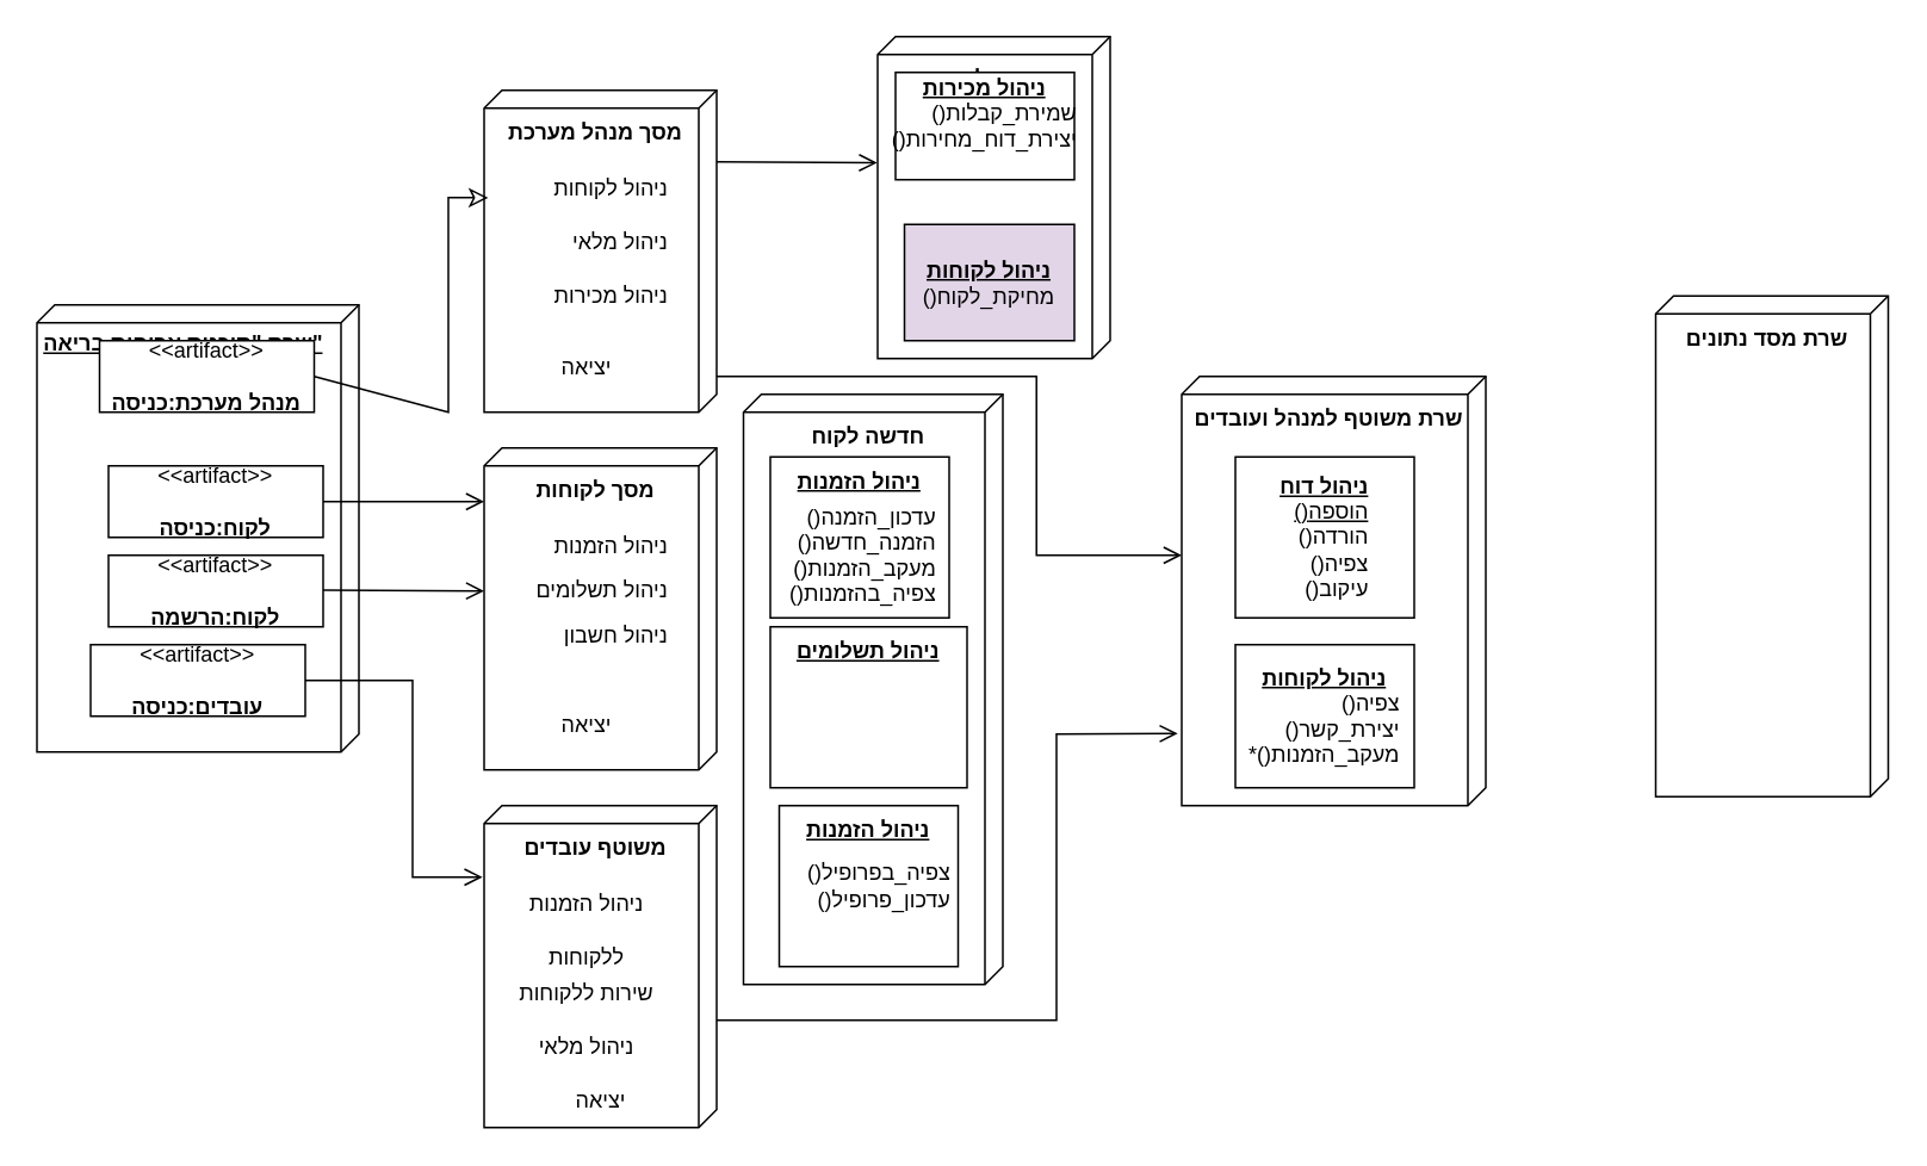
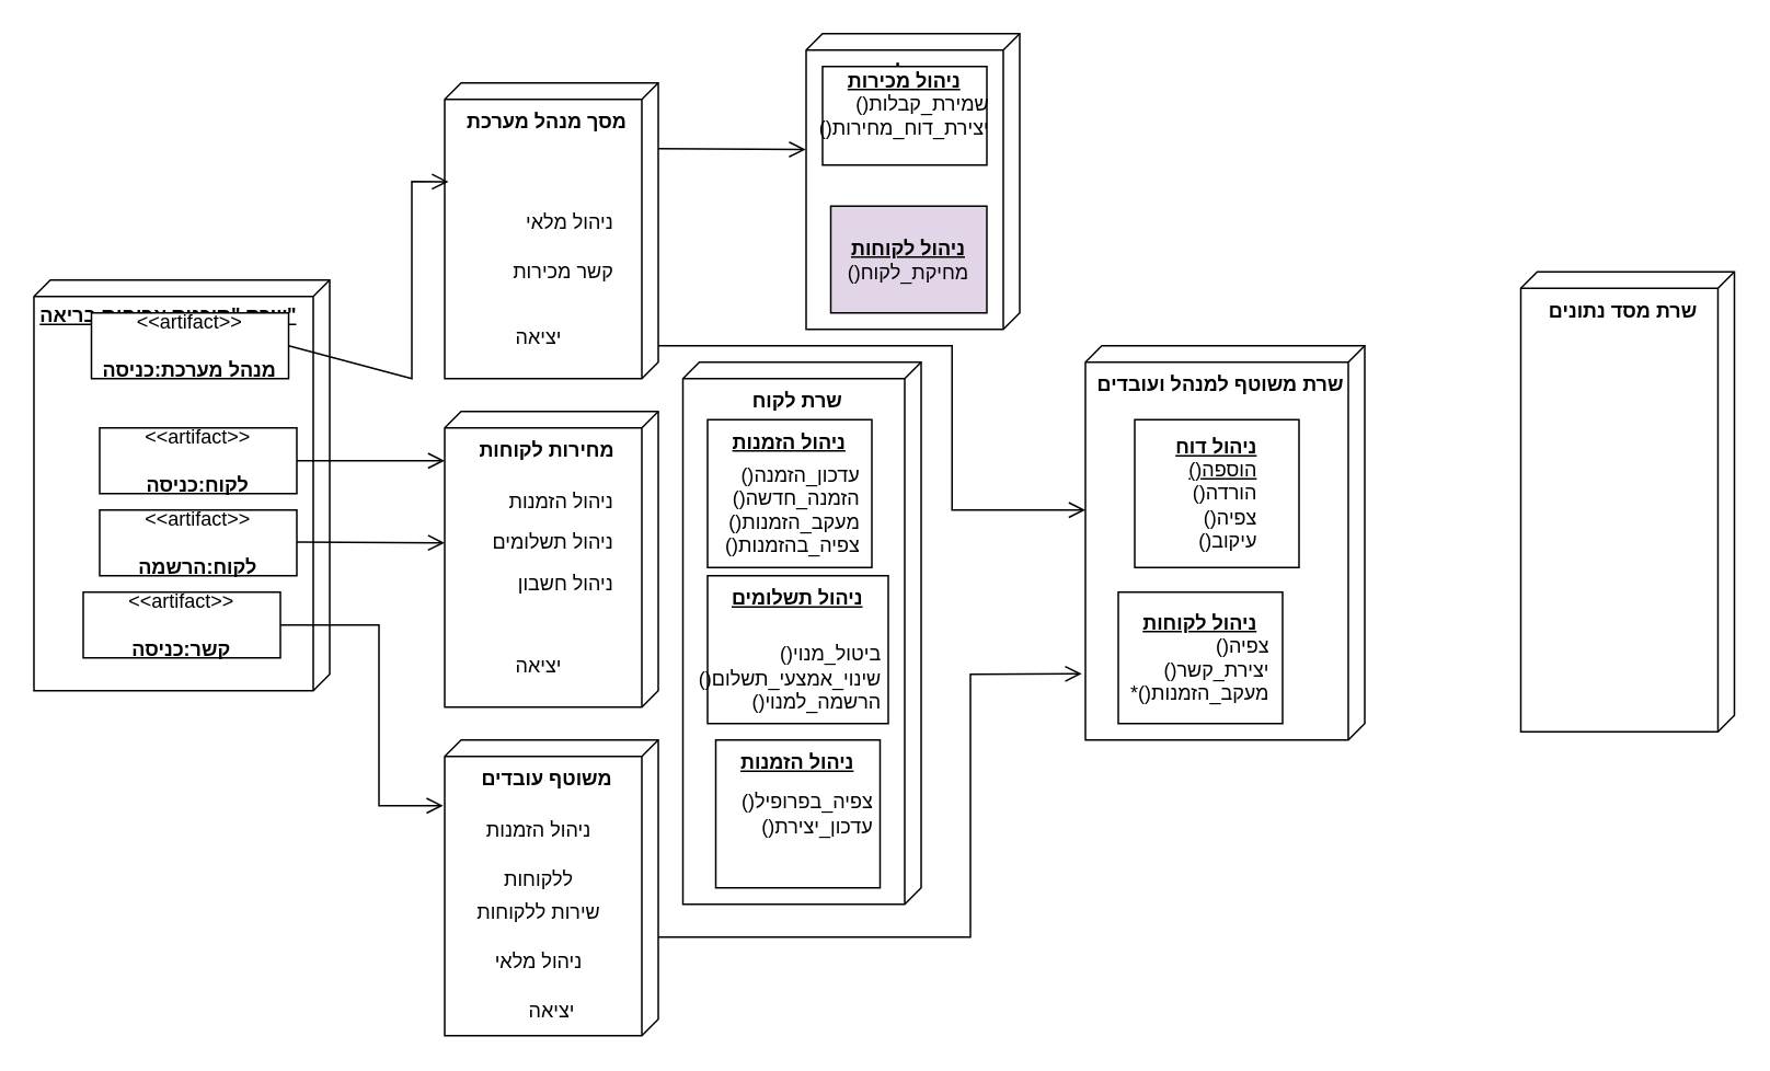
  <mxCell id="0" />
  <mxCell id="1" parent="0" />
  <mxCell id="2" value="&lt;b&gt;שרת &quot;תוכנית ארוחות בריאה&quot;&lt;/b&gt;" style="verticalAlign=top;align=left;spacingTop=8;spacingLeft=2;spacingRight=12;shape=cube;size=10;direction=south;fontStyle=4;html=1;whiteSpace=wrap;" parent="1" vertex="1"><mxGeometry x="20" y="170" width="180" height="250" as="geometry" /></mxCell>
  <mxCell id="3" value="&amp;lt;&amp;lt;artifact&amp;gt;&amp;gt;&lt;br&gt;&lt;br&gt;&lt;b&gt;מנהל מערכת:כניסה&lt;/b&gt;" style="html=1;align=center;verticalAlign=middle;dashed=0;whiteSpace=wrap;" parent="1" vertex="1"><mxGeometry x="55" y="190" width="120" height="40" as="geometry" /></mxCell>
  <mxCell id="4" value="&amp;lt;&amp;lt;artifact&amp;gt;&amp;gt;&lt;div&gt;&lt;b&gt;&lt;br&gt;&lt;/b&gt;&lt;/div&gt;&lt;div&gt;&lt;b&gt;לקוח:כניסה&lt;/b&gt;&lt;span style=&quot;color: rgba(0, 0, 0, 0); font-family: monospace; font-size: 0px; text-wrap-mode: nowrap; background-color: transparent;&quot;&gt;%3CmxGraphModel%3E%3Croot%3E%3CmxCell%20id%3D%220%22%2F%3E%3CmxCell%20id%3D%221%22%20parent%3D%220%22%2F%3E%3CmxCell%20id%3D%222%22%20value%3D%22%26amp%3Blt%3B%26amp%3Blt%3Bartifact%26amp%3Bgt%3B%26amp%3Bgt%3B%26lt%3Bbr%26gt%3B%26lt%3Bbr%26gt%3B%26lt%3Bb%26gt%3B%D7%9E%D7%A0%D7%94%D7%9C%20%D7%9E%D7%A2%D7%A8%D7%9B%D7%AA%3A%D7%9B%D7%A0%D7%99%D7%A1%D7%94%26lt%3B%2Fb%26gt%3B%22%20style%3D%22html%3D1%3Balign%3Dcenter%3BverticalAlign%3Dmiddle%3Bdashed%3D0%3BwhiteSpace%3Dwrap%3B%22%20vertex%3D%221%22%20parent%3D%221%22%3E%3CmxGeometry%20x%3D%2240%22%20y%3D%22200%22%20width%3D%22120%22%20height%3D%2240%22%20as%3D%22geometry%22%2F%3E%3C%2FmxCell%3E%3C%2Froot%3E%3C%2FmxGraphModel%3E&lt;/span&gt;&lt;/div&gt;" style="html=1;align=center;verticalAlign=middle;dashed=0;whiteSpace=wrap;" parent="1" vertex="1"><mxGeometry x="60" y="260" width="120" height="40" as="geometry" /></mxCell>
  <mxCell id="5" value="&amp;lt;&amp;lt;artifact&amp;gt;&amp;gt;&lt;br&gt;&lt;br&gt;&lt;b&gt;לקוח:הרשמה&lt;/b&gt;" style="html=1;align=center;verticalAlign=middle;dashed=0;whiteSpace=wrap;" parent="1" vertex="1"><mxGeometry x="60" y="310" width="120" height="40" as="geometry" /></mxCell>
- <mxCell id="6" value="&amp;lt;&amp;lt;artifact&amp;gt;&amp;gt;&lt;br&gt;&lt;br&gt;&lt;b&gt;עובדים:כניסה&lt;/b&gt;" style="html=1;align=center;verticalAlign=middle;dashed=0;whiteSpace=wrap;" parent="1" vertex="1"><mxGeometry x="50" y="360" width="120" height="40" as="geometry" /></mxCell>
+ <mxCell id="6" value="&amp;lt;&amp;lt;artifact&amp;gt;&amp;gt;&lt;br&gt;&lt;br&gt;&lt;b&gt;קשר:כניסה&lt;/b&gt;" style="html=1;align=center;verticalAlign=middle;dashed=0;whiteSpace=wrap;" parent="1" vertex="1"><mxGeometry x="50" y="360" width="120" height="40" as="geometry" /></mxCell>
  <mxCell id="7" value="&lt;b&gt;מסך מנהל מערכת&lt;/b&gt;" style="verticalAlign=top;align=center;shape=cube;size=10;direction=south;fontStyle=0;html=1;boundedLbl=1;spacingLeft=5;whiteSpace=wrap;" parent="1" vertex="1"><mxGeometry x="270" y="50" width="130" height="180" as="geometry" /></mxCell>
- <mxCell id="8" value="" style="endArrow=classic;startArrow=none;endFill=0;startFill=0;endSize=8;html=1;verticalAlign=bottom;labelBackgroundColor=none;strokeWidth=1;rounded=0;exitX=1;exitY=0.5;exitDx=0;exitDy=0;entryX=0.334;entryY=0.982;entryDx=0;entryDy=0;entryPerimeter=0;" parent="1" source="3" target="7" edge="1"><mxGeometry width="160" relative="1" as="geometry"><mxPoint x="240" y="220" as="sourcePoint" /><mxPoint x="250" y="70" as="targetPoint" /><Array as="points"><mxPoint x="250" y="230" /><mxPoint x="250" y="110" /></Array></mxGeometry></mxCell>
- <mxCell id="9" value="ניהול לקוחות" style="text;align=right;verticalAlign=middle;dashed=0;whiteSpace=wrap;" parent="1" vertex="1"><mxGeometry x="280" y="90" width="95" height="30" as="geometry" /></mxCell>
+ <mxCell id="8" value="" style="endArrow=open;startArrow=none;endFill=0;startFill=0;endSize=8;html=1;verticalAlign=bottom;labelBackgroundColor=none;strokeWidth=1;rounded=0;exitX=1;exitY=0.5;exitDx=0;exitDy=0;entryX=0.334;entryY=0.982;entryDx=0;entryDy=0;entryPerimeter=0;" parent="1" source="3" target="7" edge="1"><mxGeometry width="160" relative="1" as="geometry"><mxPoint x="240" y="220" as="sourcePoint" /><mxPoint x="250" y="70" as="targetPoint" /><Array as="points"><mxPoint x="250" y="230" /><mxPoint x="250" y="110" /></Array></mxGeometry></mxCell>
  <mxCell id="10" value="ניהול מלאי" style="text;align=right;verticalAlign=middle;dashed=0;whiteSpace=wrap;" parent="1" vertex="1"><mxGeometry x="280" y="120" width="95" height="30" as="geometry" /></mxCell>
  <mxCell id="11" value="יציאה" style="text;align=center;verticalAlign=middle;dashed=0;whiteSpace=wrap;" parent="1" vertex="1"><mxGeometry x="280" y="190" width="95" height="30" as="geometry" /></mxCell>
- <mxCell id="12" value="&lt;b&gt;מסך לקוחות&lt;/b&gt;" style="verticalAlign=top;align=center;shape=cube;size=10;direction=south;fontStyle=0;html=1;boundedLbl=1;spacingLeft=5;whiteSpace=wrap;" parent="1" vertex="1"><mxGeometry x="270" y="250" width="130" height="180" as="geometry" /></mxCell>
+ <mxCell id="12" value="&lt;b&gt;מחירות לקוחות&lt;/b&gt;" style="verticalAlign=top;align=center;shape=cube;size=10;direction=south;fontStyle=0;html=1;boundedLbl=1;spacingLeft=5;whiteSpace=wrap;" parent="1" vertex="1"><mxGeometry x="270" y="250" width="130" height="180" as="geometry" /></mxCell>
  <mxCell id="13" value="ניהול הזמנות" style="text;align=right;verticalAlign=middle;dashed=0;whiteSpace=wrap;" parent="1" vertex="1"><mxGeometry x="280" y="290" width="95" height="30" as="geometry" /></mxCell>
  <mxCell id="14" value="ניהול תשלומים" style="text;align=right;verticalAlign=middle;dashed=0;whiteSpace=wrap;" parent="1" vertex="1"><mxGeometry x="280" y="315" width="95" height="30" as="geometry" /></mxCell>
  <mxCell id="15" value="ניהול חשבון" style="text;align=right;verticalAlign=middle;dashed=0;whiteSpace=wrap;" parent="1" vertex="1"><mxGeometry x="280" y="340" width="95" height="30" as="geometry" /></mxCell>
  <mxCell id="16" value="יציאה" style="text;align=center;verticalAlign=middle;dashed=0;whiteSpace=wrap;" parent="1" vertex="1"><mxGeometry x="280" y="390" width="95" height="30" as="geometry" /></mxCell>
  <mxCell id="17" value="" style="endArrow=open;startArrow=none;endFill=0;startFill=0;endSize=8;html=1;verticalAlign=bottom;labelBackgroundColor=none;strokeWidth=1;rounded=0;exitX=1;exitY=0.5;exitDx=0;exitDy=0;" parent="1" source="4" edge="1"><mxGeometry width="160" relative="1" as="geometry"><mxPoint x="230" y="350" as="sourcePoint" /><mxPoint x="270" y="280" as="targetPoint" /></mxGeometry></mxCell>
  <mxCell id="18" value="" style="endArrow=open;startArrow=none;endFill=0;startFill=0;endSize=8;html=1;verticalAlign=bottom;labelBackgroundColor=none;strokeWidth=1;rounded=0;exitX=1;exitY=0.5;exitDx=0;exitDy=0;" parent="1" edge="1"><mxGeometry width="160" relative="1" as="geometry"><mxPoint x="180" y="329.5" as="sourcePoint" /><mxPoint x="270" y="330" as="targetPoint" /></mxGeometry></mxCell>
  <mxCell id="19" value="&lt;b&gt;משוטף עובדים&lt;/b&gt;" style="verticalAlign=top;align=center;shape=cube;size=10;direction=south;fontStyle=0;html=1;boundedLbl=1;spacingLeft=5;whiteSpace=wrap;" parent="1" vertex="1"><mxGeometry x="270" y="450" width="130" height="180" as="geometry" /></mxCell>
  <mxCell id="20" value="יציאה" style="text;align=center;verticalAlign=middle;dashed=0;whiteSpace=wrap;" parent="1" vertex="1"><mxGeometry x="287.5" y="600" width="95" height="30" as="geometry" /></mxCell>
  <mxCell id="21" value="ניהול הזמנות" style="text;align=center;verticalAlign=middle;dashed=0;whiteSpace=wrap;" parent="1" vertex="1"><mxGeometry x="280" y="490" width="95" height="30" as="geometry" /></mxCell>
  <mxCell id="22" value="ללקוחות" style="text;align=center;verticalAlign=middle;dashed=0;whiteSpace=wrap;" parent="1" vertex="1"><mxGeometry x="280" y="520" width="95" height="30" as="geometry" /></mxCell>
  <mxCell id="23" value="שירות ללקוחות" style="text;align=center;verticalAlign=middle;dashed=0;whiteSpace=wrap;" parent="1" vertex="1"><mxGeometry x="280" y="540" width="95" height="30" as="geometry" /></mxCell>
  <mxCell id="24" value="&lt;b&gt;שרת משוטף למנהל ועובדים&lt;/b&gt;" style="verticalAlign=top;align=center;shape=cube;size=10;direction=south;fontStyle=0;html=1;boundedLbl=1;spacingLeft=5;whiteSpace=wrap;" parent="1" vertex="1"><mxGeometry x="660" y="210" width="170" height="240" as="geometry" /></mxCell>
  <mxCell id="25" value="ניהול מלאי" style="text;align=center;verticalAlign=middle;dashed=0;whiteSpace=wrap;" parent="1" vertex="1"><mxGeometry x="280" y="570" width="95" height="30" as="geometry" /></mxCell>
  <mxCell id="26" value="&lt;b&gt;&lt;u&gt;ניהול דוח&lt;br&gt;&lt;div style=&quot;text-align: right;&quot;&gt;&lt;span style=&quot;background-color: transparent; color: light-dark(rgb(0, 0, 0), rgb(255, 255, 255)); font-weight: normal;&quot;&gt;()הוספה&lt;/span&gt;&lt;/div&gt;&lt;/u&gt;&lt;/b&gt;&lt;div style=&quot;text-align: right;&quot;&gt;&lt;span style=&quot;background-color: transparent; color: light-dark(rgb(0, 0, 0), rgb(255, 255, 255));&quot;&gt;()&lt;/span&gt;הורדה&lt;/div&gt;&lt;div style=&quot;text-align: right;&quot;&gt;&lt;span style=&quot;background-color: transparent; color: light-dark(rgb(0, 0, 0), rgb(255, 255, 255));&quot;&gt;()&lt;/span&gt;צפיה&lt;/div&gt;&lt;div style=&quot;text-align: right;&quot;&gt;&lt;span style=&quot;background-color: transparent; color: light-dark(rgb(0, 0, 0), rgb(255, 255, 255));&quot;&gt;()&lt;/span&gt;עיקוב&lt;/div&gt;" style="html=1;align=center;verticalAlign=middle;rounded=0;absoluteArcSize=1;arcSize=10;dashed=0;whiteSpace=wrap;" parent="1" vertex="1"><mxGeometry x="690" y="255" width="100" height="90" as="geometry" /></mxCell>
- <mxCell id="27" value="&lt;b&gt;&lt;u&gt;ניהול לקוחות&lt;/u&gt;&lt;/b&gt;&lt;br&gt;&lt;div style=&quot;text-align: right;&quot;&gt;&lt;span style=&quot;background-color: transparent; color: light-dark(rgb(0, 0, 0), rgb(255, 255, 255));&quot;&gt;()&lt;/span&gt;צפיה&lt;/div&gt;&lt;div style=&quot;text-align: right;&quot;&gt;&lt;span style=&quot;background-color: transparent; color: light-dark(rgb(0, 0, 0), rgb(255, 255, 255));&quot;&gt;()&lt;/span&gt;יצירת_קשר&lt;/div&gt;&lt;div style=&quot;text-align: right;&quot;&gt;*()מעקב_הזמנות&lt;/div&gt;" style="html=1;align=center;verticalAlign=middle;rounded=0;absoluteArcSize=1;arcSize=10;dashed=0;whiteSpace=wrap;" parent="1" vertex="1"><mxGeometry x="690" y="360" width="100" height="80" as="geometry" /></mxCell>
- <mxCell id="28" value="ניהול מכירות" style="text;align=right;verticalAlign=middle;dashed=0;whiteSpace=wrap;" vertex="1" parent="1"><mxGeometry x="280" y="150" width="95" height="30" as="geometry" /></mxCell>
+ <mxCell id="27" value="&lt;b&gt;&lt;u&gt;ניהול לקוחות&lt;/u&gt;&lt;/b&gt;&lt;br&gt;&lt;div style=&quot;text-align: right;&quot;&gt;&lt;span style=&quot;background-color: transparent; color: light-dark(rgb(0, 0, 0), rgb(255, 255, 255));&quot;&gt;()&lt;/span&gt;צפיה&lt;/div&gt;&lt;div style=&quot;text-align: right;&quot;&gt;&lt;span style=&quot;background-color: transparent; color: light-dark(rgb(0, 0, 0), rgb(255, 255, 255));&quot;&gt;()&lt;/span&gt;יצירת_קשר&lt;/div&gt;&lt;div style=&quot;text-align: right;&quot;&gt;*()מעקב_הזמנות&lt;/div&gt;" style="html=1;align=center;verticalAlign=middle;rounded=0;absoluteArcSize=1;arcSize=10;dashed=0;whiteSpace=wrap;" parent="1" vertex="1"><mxGeometry x="680" y="360" width="100" height="80" as="geometry" /></mxCell>
+ <mxCell id="28" value="קשר מכירות" style="text;align=right;verticalAlign=middle;dashed=0;whiteSpace=wrap;" vertex="1" parent="1"><mxGeometry x="280" y="150" width="95" height="30" as="geometry" /></mxCell>
  <mxCell id="29" value="" style="endArrow=open;startArrow=none;endFill=0;startFill=0;endSize=8;html=1;verticalAlign=bottom;labelBackgroundColor=none;strokeWidth=1;rounded=0;exitX=0.224;exitY=-0.017;exitDx=0;exitDy=0;exitPerimeter=0;" edge="1" parent="1"><mxGeometry width="160" relative="1" as="geometry"><mxPoint x="400" y="570" as="sourcePoint" /><mxPoint x="657.79" y="409.68" as="targetPoint" /><Array as="points"><mxPoint x="590" y="570" /><mxPoint x="590" y="410" /></Array></mxGeometry></mxCell>
  <mxCell id="30" value="" style="endArrow=open;startArrow=none;endFill=0;startFill=0;endSize=8;html=1;verticalAlign=bottom;labelBackgroundColor=none;strokeWidth=1;rounded=0;exitX=0.889;exitY=0;exitDx=0;exitDy=0;exitPerimeter=0;" edge="1" parent="1" source="7"><mxGeometry width="160" relative="1" as="geometry"><mxPoint x="428.81" y="210" as="sourcePoint" /><mxPoint x="660" y="310" as="targetPoint" /><Array as="points"><mxPoint x="578.81" y="210" /><mxPoint x="578.81" y="310" /></Array></mxGeometry></mxCell>
  <mxCell id="31" value="" style="endArrow=open;startArrow=none;endFill=0;startFill=0;endSize=8;html=1;verticalAlign=bottom;labelBackgroundColor=none;strokeWidth=1;rounded=0;exitX=1;exitY=0.5;exitDx=0;exitDy=0;entryX=0.222;entryY=1.007;entryDx=0;entryDy=0;entryPerimeter=0;" edge="1" parent="1" target="19"><mxGeometry width="160" relative="1" as="geometry"><mxPoint x="170" y="380" as="sourcePoint" /><mxPoint x="230" y="520.653" as="targetPoint" /><Array as="points"><mxPoint x="230" y="380" /><mxPoint x="230" y="490" /></Array></mxGeometry></mxCell>
  <mxCell id="32" value="&lt;b&gt;מסד מנהל מערכת&lt;/b&gt;" style="verticalAlign=top;align=center;shape=cube;size=10;direction=south;fontStyle=0;html=1;boundedLbl=1;spacingLeft=5;whiteSpace=wrap;" vertex="1" parent="1"><mxGeometry x="490" y="20" width="130" height="180" as="geometry" /></mxCell>
  <mxCell id="33" value="&lt;b&gt;&lt;u&gt;ניהול מכירות&lt;br&gt;&lt;/u&gt;&lt;/b&gt;&lt;div style=&quot;text-align: right;&quot;&gt;&lt;span style=&quot;background-color: transparent; color: light-dark(rgb(0, 0, 0), rgb(255, 255, 255));&quot;&gt;()&lt;/span&gt;שמירת_קבלות&lt;/div&gt;&lt;div style=&quot;text-align: right;&quot;&gt;&lt;span style=&quot;background-color: transparent; color: light-dark(rgb(0, 0, 0), rgb(255, 255, 255));&quot;&gt;()&lt;/span&gt;יצירת_דוח_מחירות&lt;/div&gt;&lt;div style=&quot;text-align: right;&quot;&gt;&lt;br&gt;&lt;/div&gt;" style="html=1;align=center;verticalAlign=middle;rounded=0;absoluteArcSize=1;arcSize=10;dashed=0;whiteSpace=wrap;" vertex="1" parent="1"><mxGeometry x="500" y="40" width="100" height="60" as="geometry" /></mxCell>
  <mxCell id="34" value="&lt;b&gt;&lt;u&gt;ניהול לקוחות&lt;/u&gt;&lt;/b&gt;&lt;br&gt;&lt;div style=&quot;text-align: right;&quot;&gt;&lt;span style=&quot;background-color: transparent; color: light-dark(rgb(0, 0, 0), rgb(255, 255, 255));&quot;&gt;()&lt;/span&gt;מחיקת_לקוח&lt;/div&gt;" style="html=1;align=center;verticalAlign=middle;rounded=0;absoluteArcSize=1;arcSize=10;dashed=0;whiteSpace=wrap;fillColor=#e1d5e7;" vertex="1" parent="1"><mxGeometry x="505" y="125" width="95" height="65" as="geometry" /></mxCell>
  <mxCell id="35" value="" style="endArrow=open;startArrow=none;endFill=0;startFill=0;endSize=8;html=1;verticalAlign=bottom;labelBackgroundColor=none;strokeWidth=1;rounded=0;exitX=1;exitY=0.5;exitDx=0;exitDy=0;entryX=0.392;entryY=1.002;entryDx=0;entryDy=0;entryPerimeter=0;" edge="1" parent="1" target="32"><mxGeometry width="160" relative="1" as="geometry"><mxPoint x="400" y="90" as="sourcePoint" /><mxPoint x="494" y="91" as="targetPoint" /></mxGeometry></mxCell>
- <mxCell id="36" value="&lt;b&gt;חדשה לקוח&lt;/b&gt;" style="verticalAlign=top;align=center;shape=cube;size=10;direction=south;fontStyle=0;html=1;boundedLbl=1;spacingLeft=5;whiteSpace=wrap;" vertex="1" parent="1"><mxGeometry x="415" y="220" width="145" height="330" as="geometry" /></mxCell>
+ <mxCell id="36" value="&lt;b&gt;שרת לקוח&lt;/b&gt;" style="verticalAlign=top;align=center;shape=cube;size=10;direction=south;fontStyle=0;html=1;boundedLbl=1;spacingLeft=5;whiteSpace=wrap;" vertex="1" parent="1"><mxGeometry x="415" y="220" width="145" height="330" as="geometry" /></mxCell>
  <mxCell id="37" value="&lt;b&gt;שרת מסד נתונים&lt;/b&gt;" style="verticalAlign=top;align=center;shape=cube;size=10;direction=south;fontStyle=0;html=1;boundedLbl=1;spacingLeft=5;whiteSpace=wrap;" vertex="1" parent="1"><mxGeometry x="925" y="165" width="130" height="280" as="geometry" /></mxCell>
  <mxCell id="38" value="&lt;b&gt;&lt;u&gt;ניהול הזמנות&lt;/u&gt;&lt;/b&gt;&lt;div&gt;&lt;b&gt;&lt;u&gt;&lt;br&gt;&lt;/u&gt;&lt;/b&gt;&lt;/div&gt;" style="html=1;align=center;verticalAlign=top;rounded=0;absoluteArcSize=1;arcSize=10;dashed=0;whiteSpace=wrap;" vertex="1" parent="1"><mxGeometry x="430" y="255" width="100" height="90" as="geometry" /></mxCell>
  <mxCell id="39" value="()עדכון_הזמנה&#10; ()הזמנה_חדשה&#10;()מעקב_הזמנות&#10;()צפיה_בהזמנות" style="text;align=right;verticalAlign=top;dashed=0;whiteSpace=wrap;" vertex="1" parent="1"><mxGeometry x="430" y="275" width="95" height="50" as="geometry" /></mxCell>
  <mxCell id="40" value="&lt;b&gt;&lt;u&gt;ניהול תשלומים&lt;/u&gt;&lt;/b&gt;&lt;div&gt;&lt;b&gt;&lt;u&gt;&lt;br&gt;&lt;/u&gt;&lt;/b&gt;&lt;/div&gt;" style="html=1;align=center;verticalAlign=top;rounded=0;absoluteArcSize=1;arcSize=10;dashed=0;whiteSpace=wrap;" vertex="1" parent="1"><mxGeometry x="430" y="350" width="110" height="90" as="geometry" /></mxCell>
+ <mxCell id="41" value="&#10;()ביטול_מנוי&#10;()שינוי_אמצעי_תשלום&#10;()הרשמה_למנוי" style="text;align=right;verticalAlign=middle;dashed=0;whiteSpace=wrap;" vertex="1" parent="1"><mxGeometry x="437.5" y="390" width="100" height="30" as="geometry" /></mxCell>
  <mxCell id="42" value="&lt;b&gt;&lt;u&gt;ניהול הזמנות&lt;/u&gt;&lt;/b&gt;&lt;div&gt;&lt;b&gt;&lt;u&gt;&lt;br&gt;&lt;/u&gt;&lt;/b&gt;&lt;/div&gt;" style="html=1;align=center;verticalAlign=top;rounded=0;absoluteArcSize=1;arcSize=10;dashed=0;whiteSpace=wrap;" vertex="1" parent="1"><mxGeometry x="435" y="450" width="100" height="90" as="geometry" /></mxCell>
- <mxCell id="43" value="()צפיה_בפרופיל&#10;()עדכון_פרופיל" style="text;align=right;verticalAlign=middle;dashed=0;whiteSpace=wrap;" vertex="1" parent="1"><mxGeometry x="437.5" y="480" width="95" height="30" as="geometry" /></mxCell>
+ <mxCell id="43" value="()צפיה_בפרופיל&#10;()עדכון_יצירת" style="text;align=right;verticalAlign=middle;dashed=0;whiteSpace=wrap;" vertex="1" parent="1"><mxGeometry x="437.5" y="480" width="95" height="30" as="geometry" /></mxCell>
